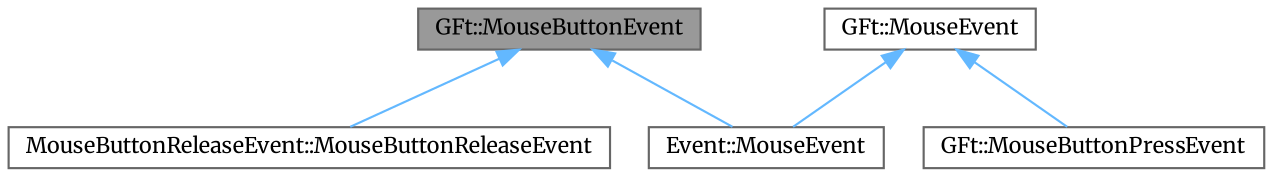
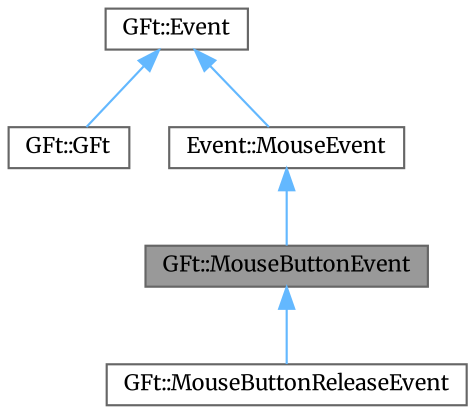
  digraph {
    fontname=Merriweather
    node [color=gray40 fillcolor=white fontname=Merriweather fontsize=10 shape=box style=filled]
    edge [color=steelblue1 dir=back fontname=Merriweather fontsize=10 labelfontname=Helvetica labelfontsize=10 style=solid]
    n1 [fillcolor=grey60 fontcolor=black height=0.2 label="GFt::MouseButtonEvent" width=0.4]
-   n2 [height=0.2 label="MouseButtonReleaseEvent::MouseButtonReleaseEvent" width=0.4]
-   n3 [height=0.2 label="GFt::MouseButtonPressEvent" width=0.4]
+   n2 [height=0.2 label="GFt::MouseButtonReleaseEvent" width=0.4]
+   n3 [height=0.2 label="GFt::GFt" width=0.4]
    n4 [height=0.2 label="Event::MouseEvent" width=0.4]
-   n5 [height=0.2 label="GFt::MouseEvent" width=0.4]
+   n5 [height=0.2 label="GFt::Event" width=0.4]
    n1 -> n2
-   n1 -> n4
+   n4 -> n1
    n5 -> n3
    n5 -> n4
  }
